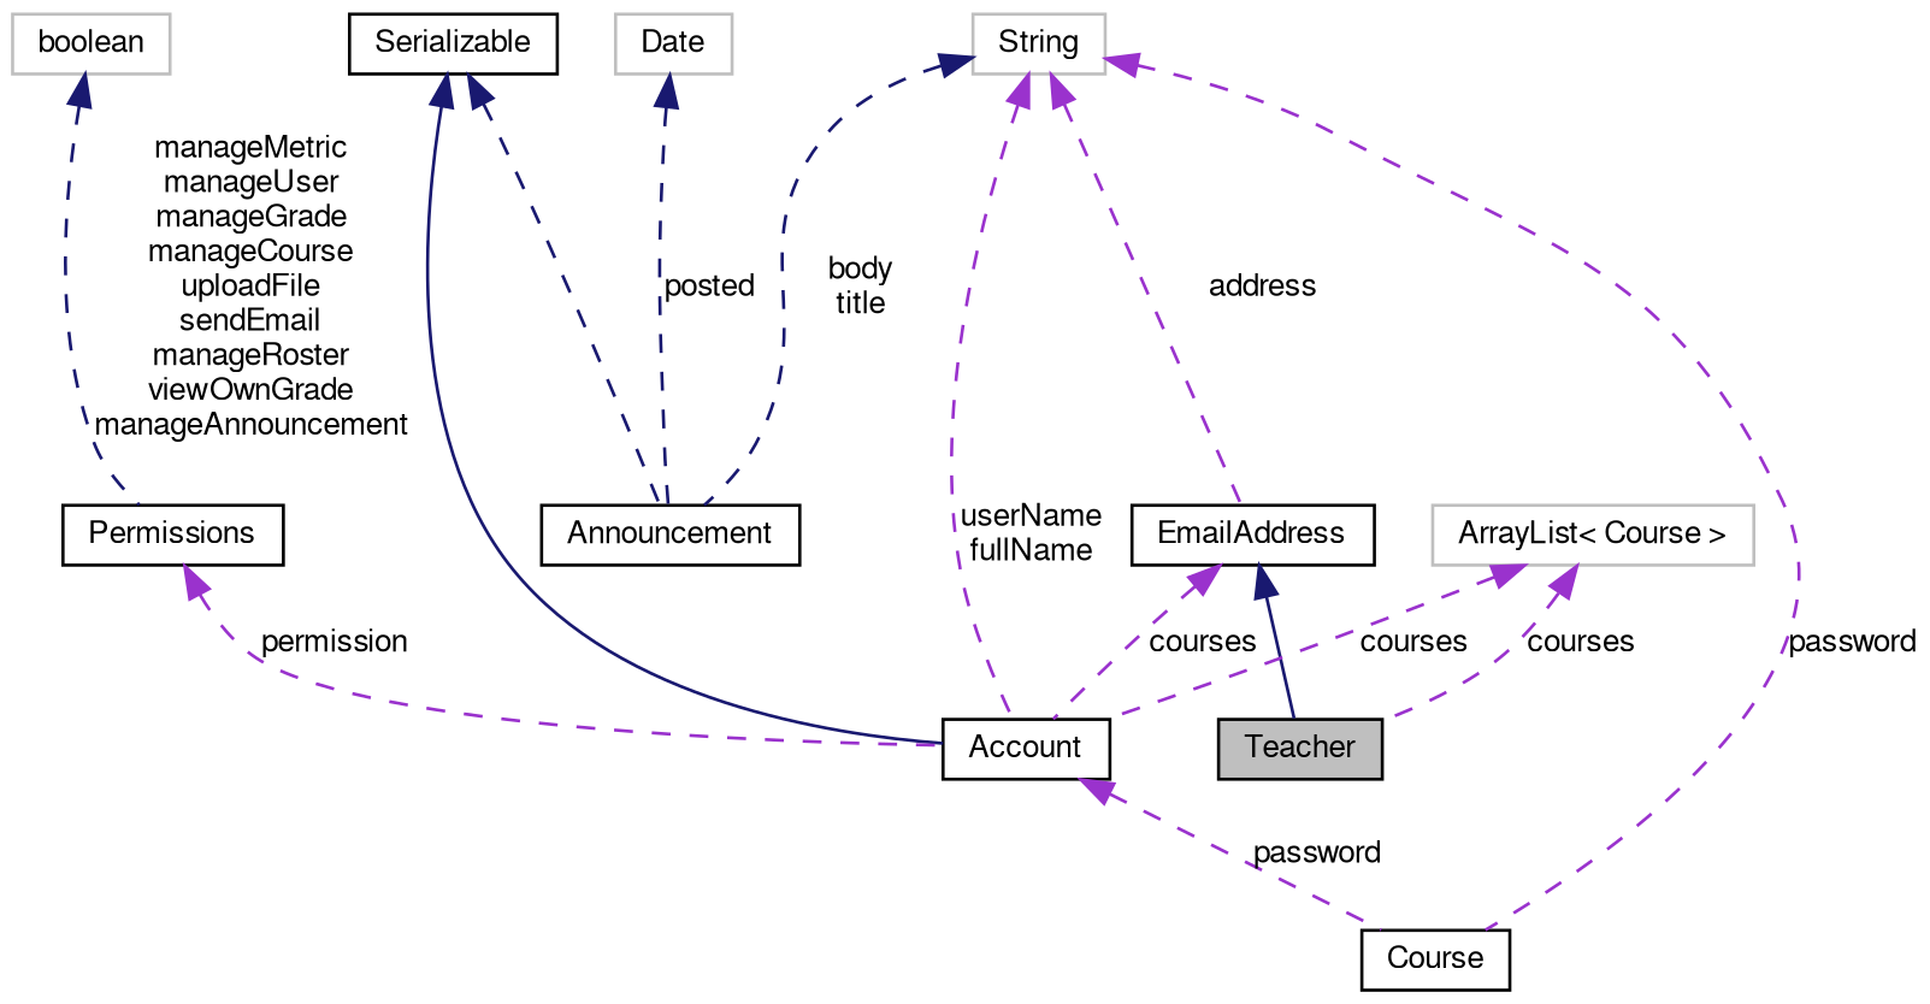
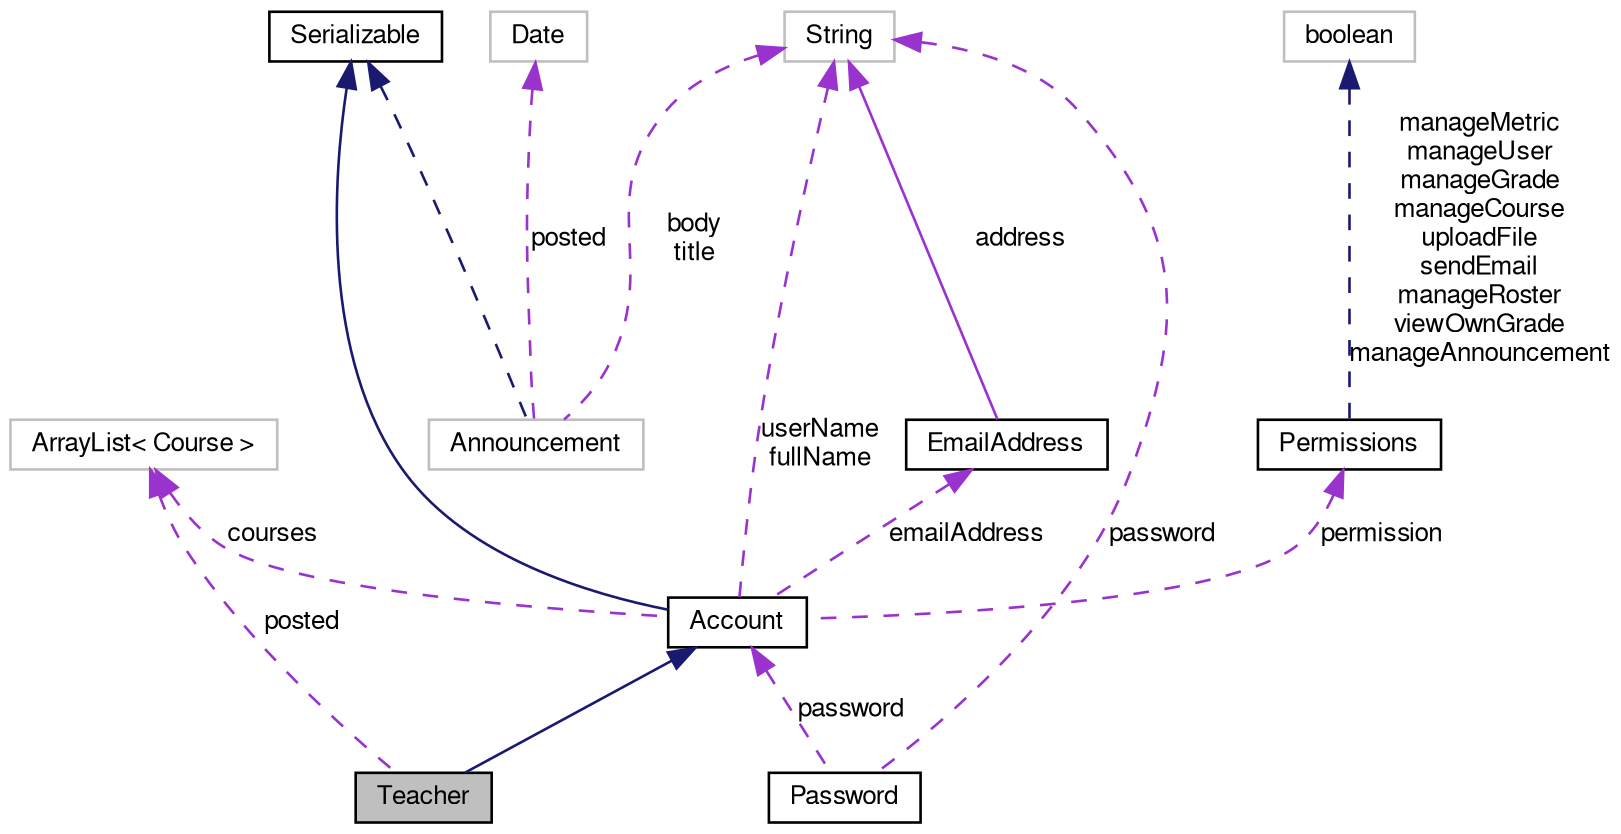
  digraph {
    node [color=black fontname=FreeSans fontsize=10 shape=record]
    edge [color=darkorchid3 dir=back fontname=FreeSans fontsize=10 labelfontname=FreeSans labelfontsize=10 style=dashed]
    n1 [fillcolor=grey75 fontcolor=black height=0.2 label=Teacher style=filled width=0.4]
    n2 [height=0.2 label=Account width=0.4]
-   n3 [height=0.2 label=Course width=0.4]
+   n3 [height=0.2 label=Password width=0.4]
    n4 [height=0.2 label=Serializable width=0.4]
-   n5 [height=0.2 label=Announcement width=0.4]
+   n5 [color=grey75 height=0.2 label=Announcement width=0.4]
    n6 [color=grey75 height=0.2 label=String width=0.4]
    n7 [height=0.2 label=EmailAddress width=0.4]
    n8 [color=grey75 height=0.2 label="ArrayList\< Course \>" width=0.4]
    n9 [height=0.2 label=Permissions width=0.4]
    n10 [color=grey75 height=0.2 label=boolean width=0.4]
    n11 [color=grey75 height=0.2 label=Date width=0.4]
-   n7 -> n1 [color=midnightblue style=solid]
+   n2 -> n1 [color=midnightblue style=solid]
    n2 -> n3 [label=password]
    n4 -> n2 [color=midnightblue style=solid]
    n4 -> n5 [color=midnightblue]
    n6 -> n2 [label="userName\nfullName"]
    n6 -> n3 [label=password]
-   n6 -> n5 [color=midnightblue label="body\ntitle"]
-   n6 -> n7 [label=address]
-   n7 -> n2 [label=courses]
-   n8 -> n1 [label=courses]
+   n6 -> n5 [label="body\ntitle"]
+   n6 -> n7 [label=address style=solid]
+   n7 -> n2 [label=emailAddress]
+   n8 -> n1 [label=posted]
    n8 -> n2 [label=courses]
    n9 -> n2 [label=permission]
    n10 -> n9 [color=midnightblue label="manageMetric\nmanageUser\nmanageGrade\nmanageCourse\nuploadFile\nsendEmail\nmanageRoster\nviewOwnGrade\nmanageAnnouncement"]
-   n11 -> n5 [color=midnightblue label=posted]
+   n11 -> n5 [label=posted]
  }
